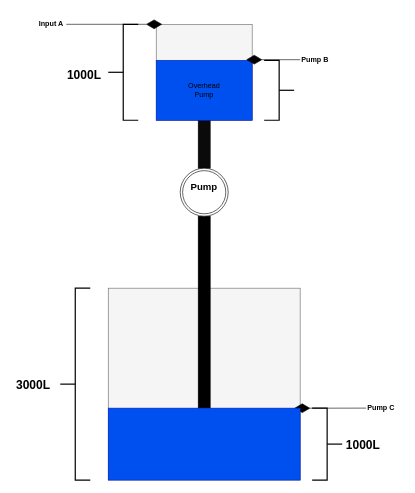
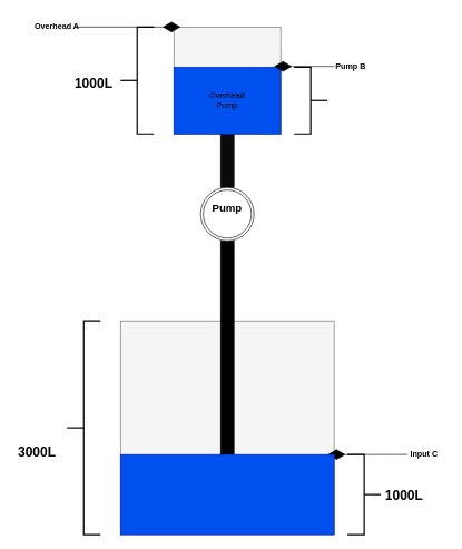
  <mxCell id="0" />
  <mxCell id="1" parent="0" />
  <mxCell id="2" value="" style="whiteSpace=wrap;html=1;aspect=fixed;fillColor=#f5f5f5;fontColor=#333333;strokeColor=#666666;" parent="1" vertex="1"><mxGeometry x="260" y="40" width="160" height="160" as="geometry" /></mxCell>
  <mxCell id="3" value="" style="whiteSpace=wrap;html=1;aspect=fixed;fillColor=#f5f5f5;fontColor=#333333;strokeColor=#666666;labelBorderColor=#99FF99;" parent="1" vertex="1"><mxGeometry x="180" y="480" width="320" height="320" as="geometry" /></mxCell>
  <mxCell id="4" value="" style="html=1;points=[[0,0,0,0,5],[0,1,0,0,-5],[1,0,0,0,5],[1,1,0,0,-5]];perimeter=orthogonalPerimeter;outlineConnect=0;targetShapes=umlLifeline;portConstraint=eastwest;newEdgeStyle={&quot;curved&quot;:0,&quot;rounded&quot;:0};fontColor=#0A0A0A;fillColor=#0A0A0A;" parent="1" vertex="1"><mxGeometry x="330" y="200" width="20" height="80" as="geometry" /></mxCell>
  <mxCell id="5" value="" style="html=1;points=[[0,0,0,0,5],[0,1,0,0,-5],[1,0,0,0,5],[1,1,0,0,-5]];perimeter=orthogonalPerimeter;outlineConnect=0;targetShapes=umlLifeline;portConstraint=eastwest;newEdgeStyle={&quot;curved&quot;:0,&quot;rounded&quot;:0};direction=south;fillColor=#0050ef;fontColor=#ffffff;strokeColor=#001DBC;" parent="1" vertex="1"><mxGeometry x="260" y="100" width="160" height="100" as="geometry" /></mxCell>
  <mxCell id="6" value="" style="strokeWidth=2;html=1;shape=mxgraph.flowchart.annotation_2;align=left;labelPosition=right;pointerEvents=1;" parent="1" vertex="1"><mxGeometry x="180" y="40" width="50" height="160" as="geometry" /></mxCell>
  <mxCell id="7" value="" style="strokeWidth=2;html=1;shape=mxgraph.flowchart.annotation_2;align=left;labelPosition=right;pointerEvents=1;" parent="1" vertex="1"><mxGeometry x="100" y="480" width="50" height="320" as="geometry" /></mxCell>
- <mxCell id="8" value="3000L" style="text;html=1;align=center;verticalAlign=middle;whiteSpace=wrap;rounded=0;fillColor=none;fillStyle=hatch;gradientColor=default;strokeColor=none;fontStyle=1;fontSize=20;" parent="1" vertex="1"><mxGeometry x="20" y="620" width="70" height="40" as="geometry" /></mxCell>
+ <mxCell id="8" value="3000L" style="text;html=1;align=center;verticalAlign=middle;whiteSpace=wrap;rounded=0;fillColor=none;fillStyle=hatch;gradientColor=default;strokeColor=none;fontStyle=1;fontSize=20;" parent="1" vertex="1"><mxGeometry x="20" y="655" width="70" height="40" as="geometry" /></mxCell>
  <mxCell id="9" value="1000L" style="text;html=1;align=center;verticalAlign=middle;whiteSpace=wrap;rounded=0;fillColor=none;fillStyle=hatch;gradientColor=default;strokeColor=none;fontStyle=1;fontSize=20;" parent="1" vertex="1"><mxGeometry x="110" y="100" width="60" height="45" as="geometry" /></mxCell>
  <mxCell id="10" value="" style="strokeWidth=2;html=1;shape=mxgraph.flowchart.annotation_2;align=left;labelPosition=right;pointerEvents=1;direction=west;" parent="1" vertex="1"><mxGeometry x="440" y="100" width="50" height="100" as="geometry" /></mxCell>
  <mxCell id="11" value="" style="html=1;points=[[0,0,0,0,5],[0,1,0,0,-5],[1,0,0,0,5],[1,1,0,0,-5]];perimeter=orthogonalPerimeter;outlineConnect=0;targetShapes=umlLifeline;portConstraint=eastwest;newEdgeStyle={&quot;curved&quot;:0,&quot;rounded&quot;:0};fillColor=#000000;" parent="1" vertex="1"><mxGeometry x="330" y="360" width="20" height="320" as="geometry" /></mxCell>
  <mxCell id="12" value="" style="ellipse;shape=doubleEllipse;whiteSpace=wrap;html=1;aspect=fixed;" parent="1" vertex="1"><mxGeometry x="300" y="280" width="80" height="80" as="geometry" /></mxCell>
  <mxCell id="13" value="Pump" style="text;html=1;strokeColor=none;fillColor=none;align=center;verticalAlign=middle;whiteSpace=wrap;rounded=0;glass=0;fontStyle=1;fontSize=16;" parent="1" vertex="1"><mxGeometry x="310" y="295" width="60" height="30" as="geometry" /></mxCell>
  <mxCell id="14" value="" style="endArrow=diamondThin;endFill=1;endSize=24;html=1;rounded=0;" parent="1" edge="1"><mxGeometry width="160" relative="1" as="geometry"><mxPoint x="500" y="99" as="sourcePoint" /><mxPoint x="410" y="99" as="targetPoint" /></mxGeometry></mxCell>
  <mxCell id="15" value="" style="endArrow=diamondThin;endFill=1;endSize=24;html=1;rounded=0;" parent="1" edge="1"><mxGeometry width="160" relative="1" as="geometry"><mxPoint x="110" y="40" as="sourcePoint" /><mxPoint x="270" y="40" as="targetPoint" /></mxGeometry></mxCell>
  <mxCell id="16" value="" style="endArrow=diamondThin;endFill=1;endSize=24;html=1;rounded=0;entryX=1;entryY=0.563;entryDx=0;entryDy=0;entryPerimeter=0;" parent="1" edge="1"><mxGeometry width="160" relative="1" as="geometry"><mxPoint x="610" y="680" as="sourcePoint" /><mxPoint x="490" y="680.16" as="targetPoint" /></mxGeometry></mxCell>
  <mxCell id="17" value="" style="strokeWidth=2;html=1;shape=mxgraph.flowchart.annotation_2;align=left;labelPosition=right;pointerEvents=1;direction=west;" parent="1" vertex="1"><mxGeometry x="520" y="680" width="50" height="120" as="geometry" /></mxCell>
  <mxCell id="18" value="1000L" style="text;html=1;align=center;verticalAlign=middle;whiteSpace=wrap;rounded=0;fillColor=none;fillStyle=hatch;gradientColor=default;strokeColor=none;perimeterSpacing=0;glass=0;shadow=1;fontStyle=1;fontSize=20;" parent="1" vertex="1"><mxGeometry x="570" y="720" width="70" height="40" as="geometry" /></mxCell>
- <mxCell id="19" value="Input A" style="text;html=1;strokeColor=none;fillColor=none;align=center;verticalAlign=middle;whiteSpace=wrap;rounded=0;fontStyle=1" parent="1" vertex="1"><mxGeometry x="50" y="20" width="70" height="40" as="geometry" /></mxCell>
+ <mxCell id="19" value="Overhead A" style="text;html=1;strokeColor=none;fillColor=none;align=center;verticalAlign=middle;whiteSpace=wrap;rounded=0;fontStyle=1" parent="1" vertex="1"><mxGeometry x="50" y="20" width="70" height="40" as="geometry" /></mxCell>
  <mxCell id="20" value="&lt;b&gt;Pump B&lt;/b&gt;" style="text;html=1;strokeColor=none;fillColor=none;align=center;verticalAlign=middle;whiteSpace=wrap;rounded=0;" parent="1" vertex="1"><mxGeometry x="490" y="80" width="70" height="40" as="geometry" /></mxCell>
- <mxCell id="21" value="&lt;b&gt;Pump C&lt;/b&gt;" style="text;html=1;strokeColor=none;fillColor=none;align=center;verticalAlign=middle;whiteSpace=wrap;rounded=0;" parent="1" vertex="1"><mxGeometry x="600" y="660" width="70" height="40" as="geometry" /></mxCell>
+ <mxCell id="21" value="&lt;b&gt;Input C&lt;/b&gt;" style="text;html=1;strokeColor=none;fillColor=none;align=center;verticalAlign=middle;whiteSpace=wrap;rounded=0;" parent="1" vertex="1"><mxGeometry x="600" y="660" width="70" height="40" as="geometry" /></mxCell>
  <mxCell id="22" value="Overhead&lt;br&gt;Pump" style="text;html=1;strokeColor=none;fillColor=none;align=center;verticalAlign=middle;whiteSpace=wrap;rounded=0;" parent="1" vertex="1"><mxGeometry x="305" y="130" width="70" height="40" as="geometry" /></mxCell>
  <mxCell id="23" value="" style="rounded=0;whiteSpace=wrap;html=1;fillColor=#0050ef;fontColor=#ffffff;strokeColor=#001DBC;" parent="1" vertex="1"><mxGeometry x="180" y="680" width="320" height="120" as="geometry" /></mxCell>
